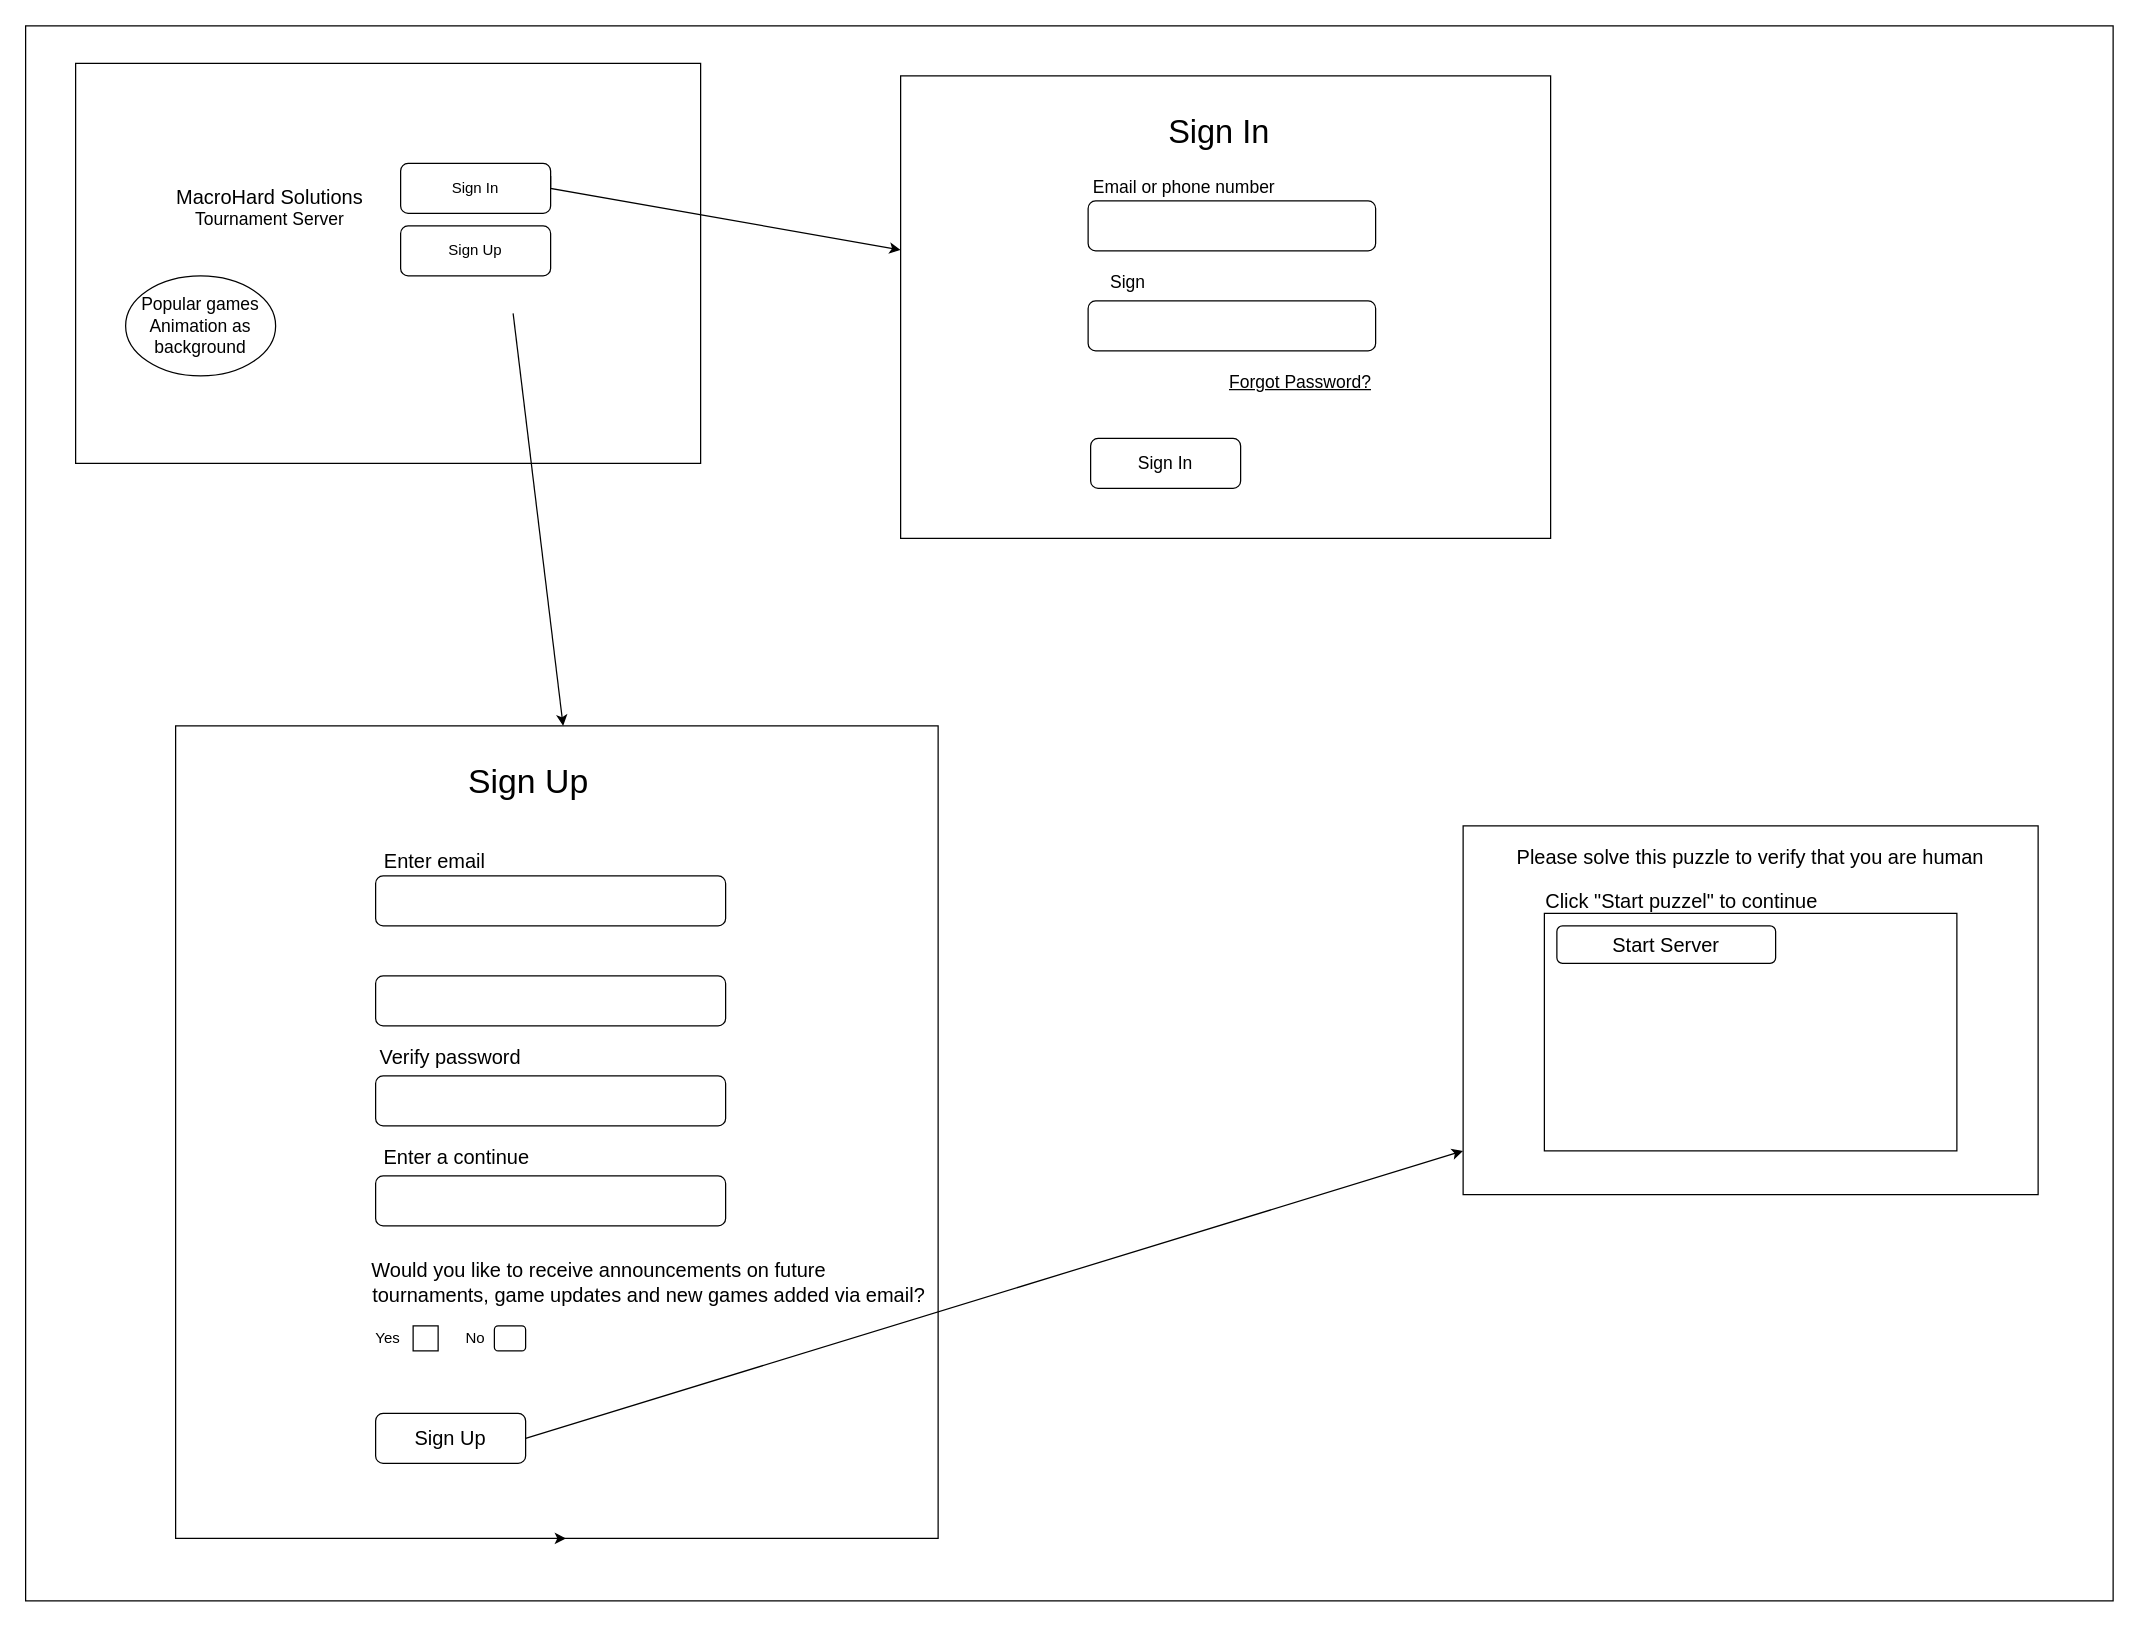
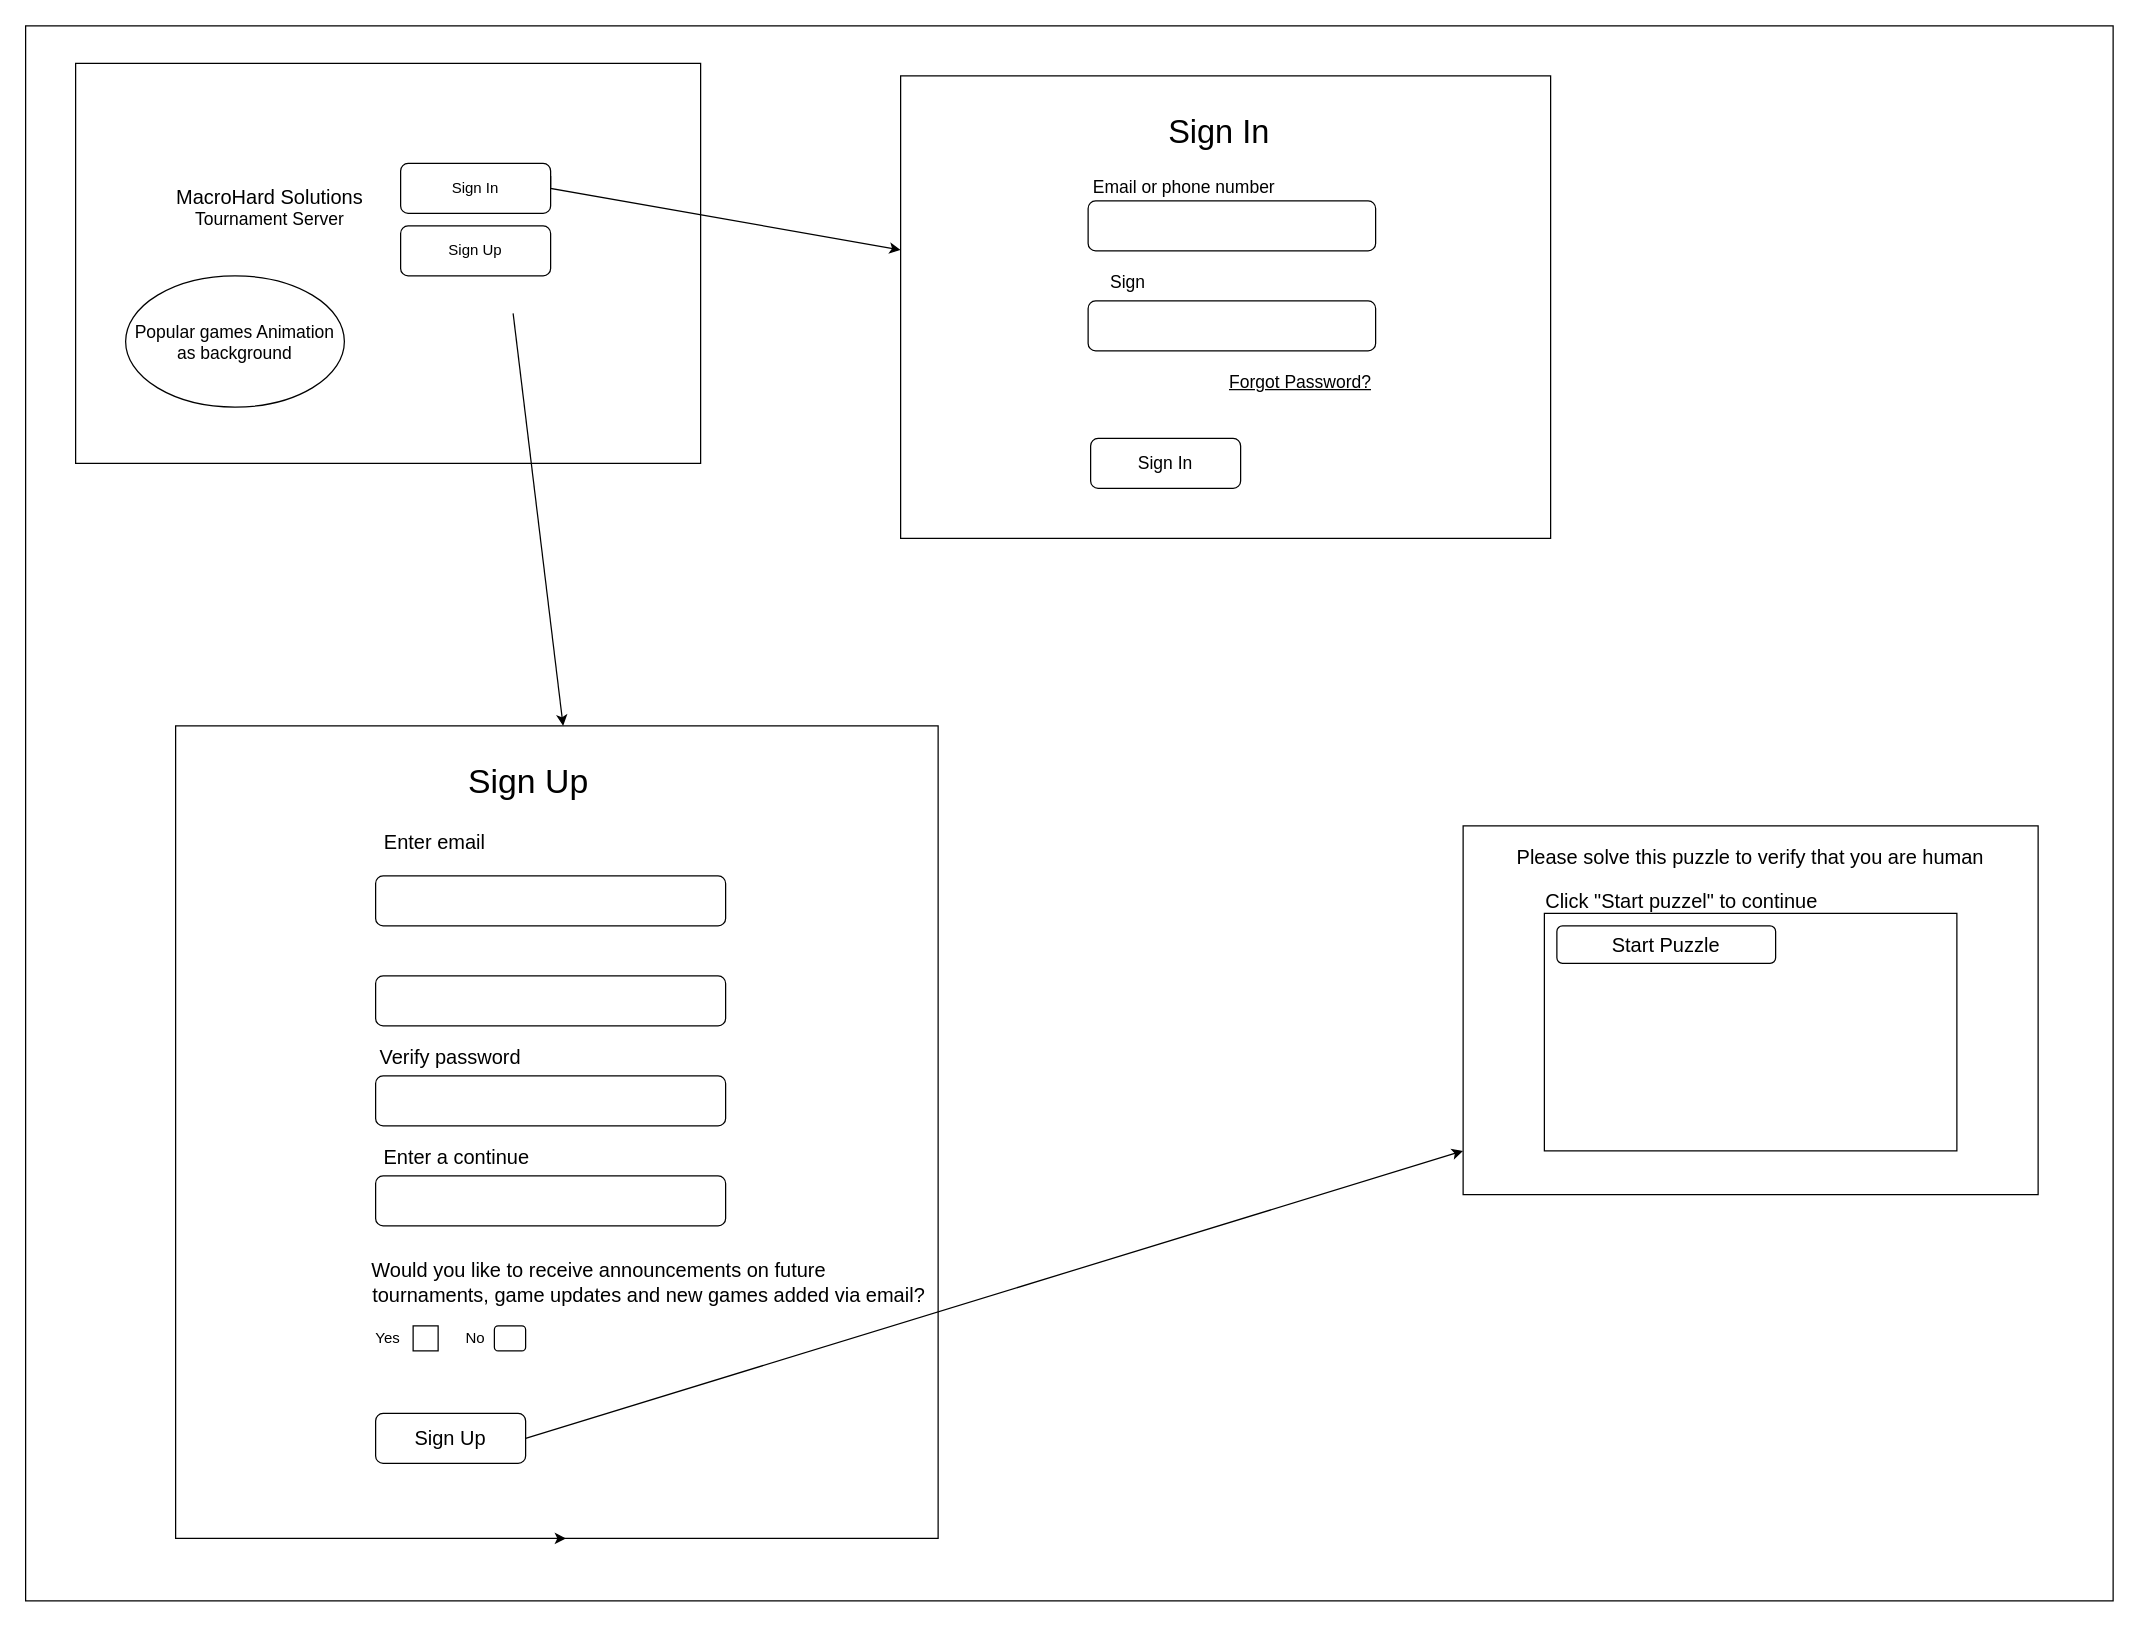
  <mxCell id="0" />
  <mxCell id="1" parent="0" />
  <mxCell id="2" value="&lt;font style=&quot;font-size: 16px&quot;&gt;MacroHard Solutions&lt;br&gt;&lt;/font&gt;&lt;font style=&quot;font-size: 14px&quot;&gt;Tournament Server&lt;/font&gt;" style="text;html=1;align=center;verticalAlign=middle;resizable=0;points=[];autosize=1;strokeColor=none;fillColor=none;" parent="1" vertex="1"><mxGeometry x="130" y="150" width="170" height="30" as="geometry" /></mxCell>
  <mxCell id="3" value="Sign In" style="rounded=1;whiteSpace=wrap;html=1;" parent="1" vertex="1"><mxGeometry x="320" y="130" width="120" height="40" as="geometry" /></mxCell>
  <mxCell id="4" value="Sign Up" style="rounded=1;whiteSpace=wrap;html=1;" parent="1" vertex="1"><mxGeometry x="320" y="180" width="120" height="40" as="geometry" /></mxCell>
  <mxCell id="5" value="" style="rounded=0;whiteSpace=wrap;html=1;fontSize=14;fillColor=none;" parent="1" vertex="1"><mxGeometry x="60" y="50" width="500" height="320" as="geometry" /></mxCell>
- <mxCell id="6" value="Popular games Animation as background" style="ellipse;whiteSpace=wrap;html=1;fontSize=14;fillColor=none;" parent="1" vertex="1"><mxGeometry x="100" y="220" width="120" height="80" as="geometry" /></mxCell>
+ <mxCell id="6" value="Popular games Animation as background" style="ellipse;whiteSpace=wrap;html=1;fontSize=14;fillColor=none;" parent="1" vertex="1"><mxGeometry x="100" y="220" width="175" height="105" as="geometry" /></mxCell>
  <mxCell id="7" value="" style="endArrow=classic;html=1;rounded=0;fontSize=14;" parent="1" target="8" edge="1"><mxGeometry width="50" height="50" relative="1" as="geometry"><mxPoint x="440" y="140" as="sourcePoint" /><mxPoint x="780" y="140" as="targetPoint" /><Array as="points"><mxPoint x="440" y="150" /></Array></mxGeometry></mxCell>
  <mxCell id="8" value="" style="rounded=0;whiteSpace=wrap;html=1;fontSize=14;fillColor=none;" parent="1" vertex="1"><mxGeometry x="720" y="60" width="520" height="370" as="geometry" /></mxCell>
  <mxCell id="9" value="&lt;font style=&quot;font-size: 26px&quot;&gt;Sign In&lt;/font&gt;" style="text;html=1;strokeColor=none;fillColor=none;align=center;verticalAlign=middle;whiteSpace=wrap;rounded=0;fontSize=14;" parent="1" vertex="1"><mxGeometry x="930" y="80" width="90" height="50" as="geometry" /></mxCell>
  <mxCell id="10" value="" style="rounded=1;whiteSpace=wrap;html=1;fontSize=26;fillColor=none;" parent="1" vertex="1"><mxGeometry x="870" y="160" width="230" height="40" as="geometry" /></mxCell>
  <mxCell id="11" value="&lt;font style=&quot;font-size: 14px&quot;&gt;Email or phone number&lt;/font&gt;" style="text;html=1;strokeColor=none;fillColor=none;align=center;verticalAlign=middle;whiteSpace=wrap;rounded=0;fontSize=26;" parent="1" vertex="1"><mxGeometry x="867" y="130" width="160" height="30" as="geometry" /></mxCell>
  <mxCell id="12" value="" style="rounded=1;whiteSpace=wrap;html=1;fontSize=14;fillColor=none;" parent="1" vertex="1"><mxGeometry x="870" y="240" width="230" height="40" as="geometry" /></mxCell>
  <mxCell id="13" value="Sign" style="text;html=1;strokeColor=none;fillColor=none;align=center;verticalAlign=middle;whiteSpace=wrap;rounded=0;fontSize=14;" parent="1" vertex="1"><mxGeometry x="872" y="210" width="60" height="30" as="geometry" /></mxCell>
  <mxCell id="14" value="&lt;u&gt;Forgot Password?&lt;/u&gt;" style="text;html=1;strokeColor=none;fillColor=none;align=center;verticalAlign=middle;whiteSpace=wrap;rounded=0;fontSize=14;" parent="1" vertex="1"><mxGeometry x="970" y="290" width="140" height="30" as="geometry" /></mxCell>
  <mxCell id="15" value="Sign In" style="rounded=1;whiteSpace=wrap;html=1;fontSize=14;fillColor=none;" parent="1" vertex="1"><mxGeometry x="872" y="350" width="120" height="40" as="geometry" /></mxCell>
  <mxCell id="16" value="" style="endArrow=classic;html=1;rounded=0;fontSize=14;exitX=0.7;exitY=0.625;exitDx=0;exitDy=0;exitPerimeter=0;" parent="1" source="5" edge="1"><mxGeometry width="50" height="50" relative="1" as="geometry"><mxPoint x="520" y="320" as="sourcePoint" /><mxPoint x="450" y="580" as="targetPoint" /></mxGeometry></mxCell>
  <mxCell id="17" value="" style="rounded=0;whiteSpace=wrap;html=1;fontSize=14;fillColor=none;" parent="1" vertex="1"><mxGeometry x="140" y="580" width="610" height="650" as="geometry" /></mxCell>
  <mxCell id="18" style="edgeStyle=orthogonalEdgeStyle;rounded=0;orthogonalLoop=1;jettySize=auto;html=1;exitX=0.5;exitY=1;exitDx=0;exitDy=0;entryX=0.512;entryY=1;entryDx=0;entryDy=0;entryPerimeter=0;fontSize=14;" parent="1" source="17" target="17" edge="1"><mxGeometry relative="1" as="geometry" /></mxCell>
  <mxCell id="19" value="&lt;font style=&quot;font-size: 27px&quot;&gt;Sign Up&lt;/font&gt;" style="text;html=1;strokeColor=none;fillColor=none;align=center;verticalAlign=middle;whiteSpace=wrap;rounded=0;fontSize=14;" parent="1" vertex="1"><mxGeometry x="365" y="610" width="115" height="30" as="geometry" /></mxCell>
  <mxCell id="20" value="" style="rounded=1;whiteSpace=wrap;html=1;fontSize=27;fillColor=none;" parent="1" vertex="1"><mxGeometry x="300" y="700" width="280" height="40" as="geometry" /></mxCell>
- <mxCell id="21" value="&lt;font style=&quot;font-size: 16px&quot;&gt;Enter email&lt;/font&gt;" style="text;html=1;strokeColor=none;fillColor=none;align=center;verticalAlign=middle;whiteSpace=wrap;rounded=0;fontSize=27;" parent="1" vertex="1"><mxGeometry x="300" y="670" width="95" height="30" as="geometry" /></mxCell>
+ <mxCell id="21" value="&lt;font style=&quot;font-size: 16px&quot;&gt;Enter email&lt;/font&gt;" style="text;html=1;strokeColor=none;fillColor=none;align=center;verticalAlign=middle;whiteSpace=wrap;rounded=0;fontSize=27;" parent="1" vertex="1"><mxGeometry x="300" y="655" width="95" height="30" as="geometry" /></mxCell>
  <mxCell id="22" value="" style="rounded=1;whiteSpace=wrap;html=1;fontSize=16;fillColor=none;" parent="1" vertex="1"><mxGeometry x="300" y="780" width="280" height="40" as="geometry" /></mxCell>
  <mxCell id="23" value="Verify password" style="text;html=1;strokeColor=none;fillColor=none;align=center;verticalAlign=middle;whiteSpace=wrap;rounded=0;fontSize=16;" parent="1" vertex="1"><mxGeometry x="300" y="830" width="120" height="30" as="geometry" /></mxCell>
  <mxCell id="24" value="" style="rounded=1;whiteSpace=wrap;html=1;fontSize=16;fillColor=none;" parent="1" vertex="1"><mxGeometry x="300" y="860" width="280" height="40" as="geometry" /></mxCell>
  <mxCell id="25" value="Enter a continue" style="text;html=1;strokeColor=none;fillColor=none;align=center;verticalAlign=middle;whiteSpace=wrap;rounded=0;fontSize=16;" parent="1" vertex="1"><mxGeometry x="300" y="910" width="130" height="30" as="geometry" /></mxCell>
  <mxCell id="26" value="" style="rounded=1;whiteSpace=wrap;html=1;fontSize=16;fillColor=none;" parent="1" vertex="1"><mxGeometry x="300" y="940" width="280" height="40" as="geometry" /></mxCell>
  <mxCell id="27" value="Would you like to receive announcements on future&amp;nbsp; &amp;nbsp; &amp;nbsp; &amp;nbsp; &amp;nbsp; &amp;nbsp; &amp;nbsp; &amp;nbsp; &amp;nbsp; &amp;nbsp; tournaments, game updates and new games added via email?&amp;nbsp;" style="text;html=1;strokeColor=none;fillColor=none;align=center;verticalAlign=middle;whiteSpace=wrap;rounded=0;fontSize=16;" parent="1" vertex="1"><mxGeometry x="292" y="1010" width="458" height="30" as="geometry" /></mxCell>
  <mxCell id="28" value="Sign Up" style="rounded=1;whiteSpace=wrap;html=1;fontSize=16;fillColor=none;" parent="1" vertex="1"><mxGeometry x="300" y="1130" width="120" height="40" as="geometry" /></mxCell>
  <mxCell id="29" value="" style="endArrow=classic;html=1;rounded=0;fontSize=16;exitX=1;exitY=0.5;exitDx=0;exitDy=0;" parent="1" source="28" edge="1"><mxGeometry width="50" height="50" relative="1" as="geometry"><mxPoint x="670" y="910" as="sourcePoint" /><mxPoint x="1170" y="920" as="targetPoint" /></mxGeometry></mxCell>
  <mxCell id="30" value="" style="rounded=0;whiteSpace=wrap;html=1;fontSize=16;fillColor=none;" parent="1" vertex="1"><mxGeometry x="1170" y="660" width="460" height="295" as="geometry" /></mxCell>
  <mxCell id="31" value="Please solve this puzzle to verify that you are human" style="text;html=1;strokeColor=none;fillColor=none;align=center;verticalAlign=middle;whiteSpace=wrap;rounded=0;fontSize=16;" parent="1" vertex="1"><mxGeometry x="1190" y="670" width="420" height="30" as="geometry" /></mxCell>
  <mxCell id="32" value="" style="rounded=0;whiteSpace=wrap;html=1;fontSize=16;fillColor=none;" parent="1" vertex="1"><mxGeometry x="1235" y="730" width="330" height="190" as="geometry" /></mxCell>
  <mxCell id="33" value="Click &quot;Start puzzel&quot; to continue" style="text;html=1;strokeColor=none;fillColor=none;align=center;verticalAlign=middle;whiteSpace=wrap;rounded=0;fontSize=16;" parent="1" vertex="1"><mxGeometry x="1230" y="705" width="230" height="30" as="geometry" /></mxCell>
- <mxCell id="34" value="Start Server" style="rounded=1;whiteSpace=wrap;html=1;fontSize=16;fillColor=none;" parent="1" vertex="1"><mxGeometry x="1245" y="740" width="175" height="30" as="geometry" /></mxCell>
+ <mxCell id="34" value="Start Puzzle" style="rounded=1;whiteSpace=wrap;html=1;fontSize=16;fillColor=none;" parent="1" vertex="1"><mxGeometry x="1245" y="740" width="175" height="30" as="geometry" /></mxCell>
  <mxCell id="35" value="" style="rounded=1;whiteSpace=wrap;html=1;arcSize=0;" parent="1" vertex="1"><mxGeometry x="330" y="1060" width="20" height="20" as="geometry" /></mxCell>
  <mxCell id="36" value="Yes" style="text;html=1;strokeColor=none;fillColor=none;align=center;verticalAlign=middle;whiteSpace=wrap;rounded=0;" parent="1" vertex="1"><mxGeometry x="280" y="1055" width="60" height="30" as="geometry" /></mxCell>
  <mxCell id="37" value="No" style="text;html=1;strokeColor=none;fillColor=none;align=center;verticalAlign=middle;whiteSpace=wrap;rounded=0;" parent="1" vertex="1"><mxGeometry x="350" y="1055" width="60" height="30" as="geometry" /></mxCell>
  <mxCell id="38" value="" style="rounded=1;whiteSpace=wrap;html=1;" parent="1" vertex="1"><mxGeometry x="395" y="1060" width="25" height="20" as="geometry" /></mxCell>
  <mxCell id="39" value="" style="rounded=0;whiteSpace=wrap;html=1;fillColor=none;" vertex="1" parent="1"><mxGeometry x="20" y="20" width="1670" height="1260" as="geometry" /></mxCell>
